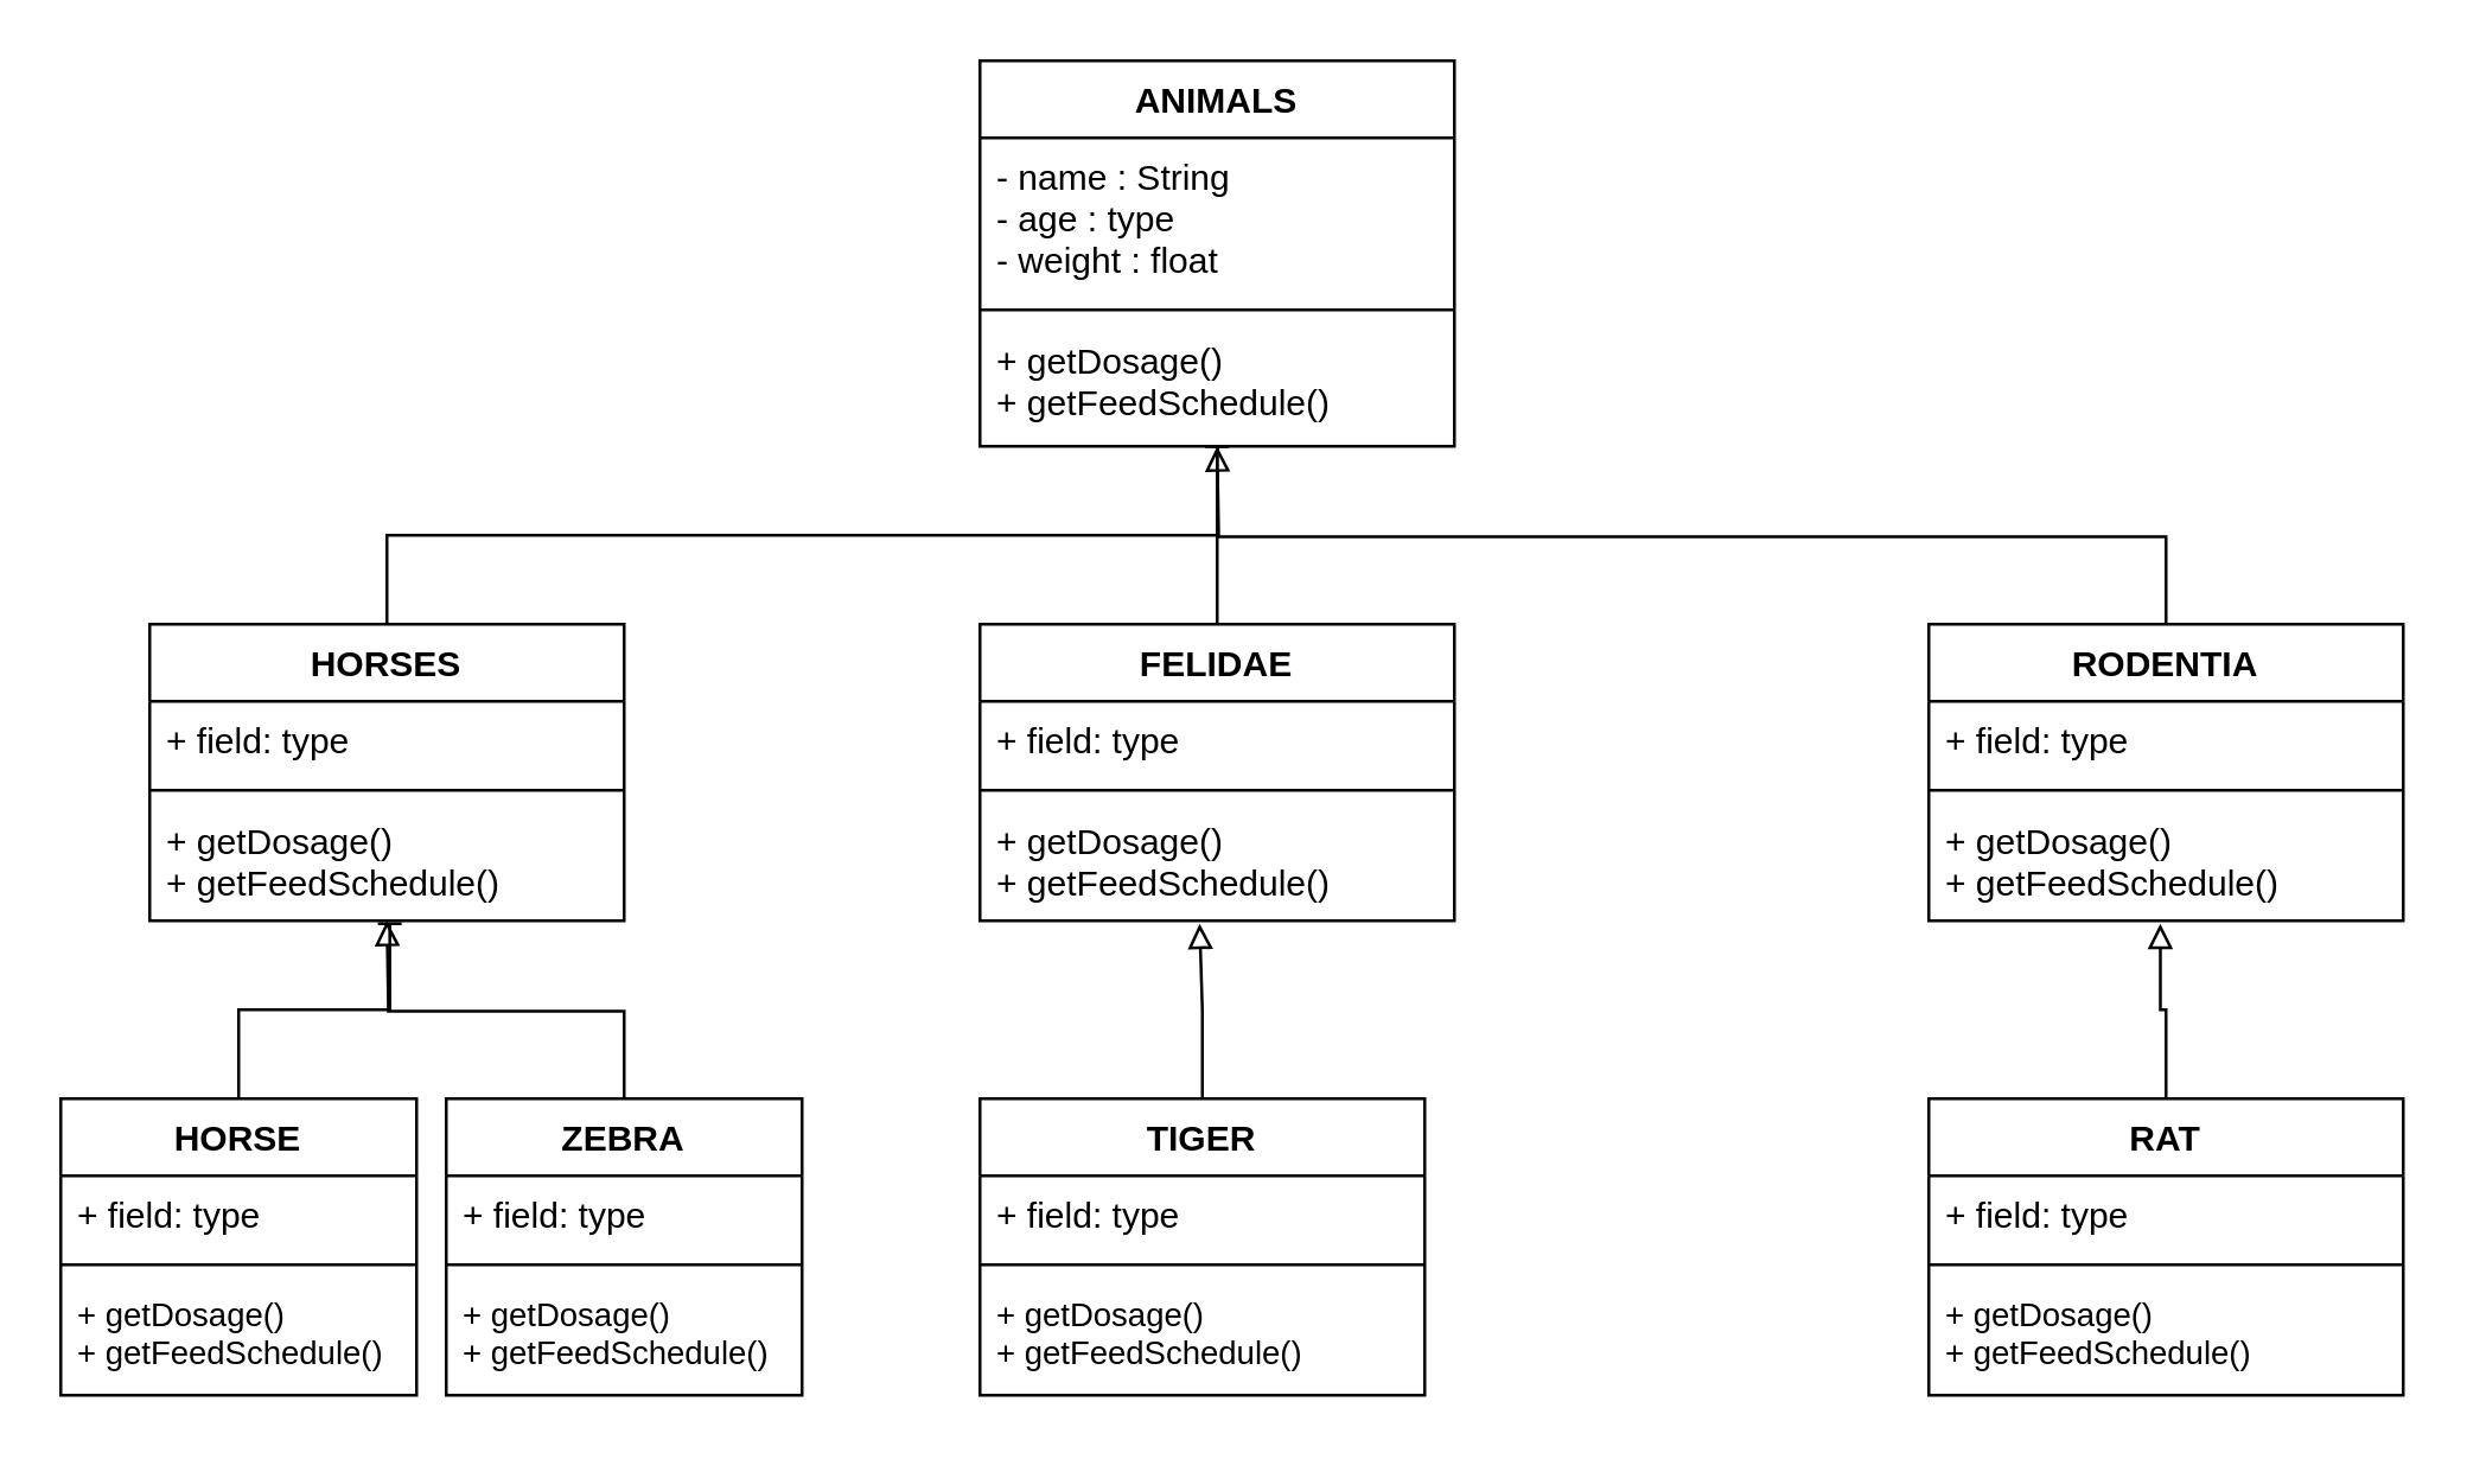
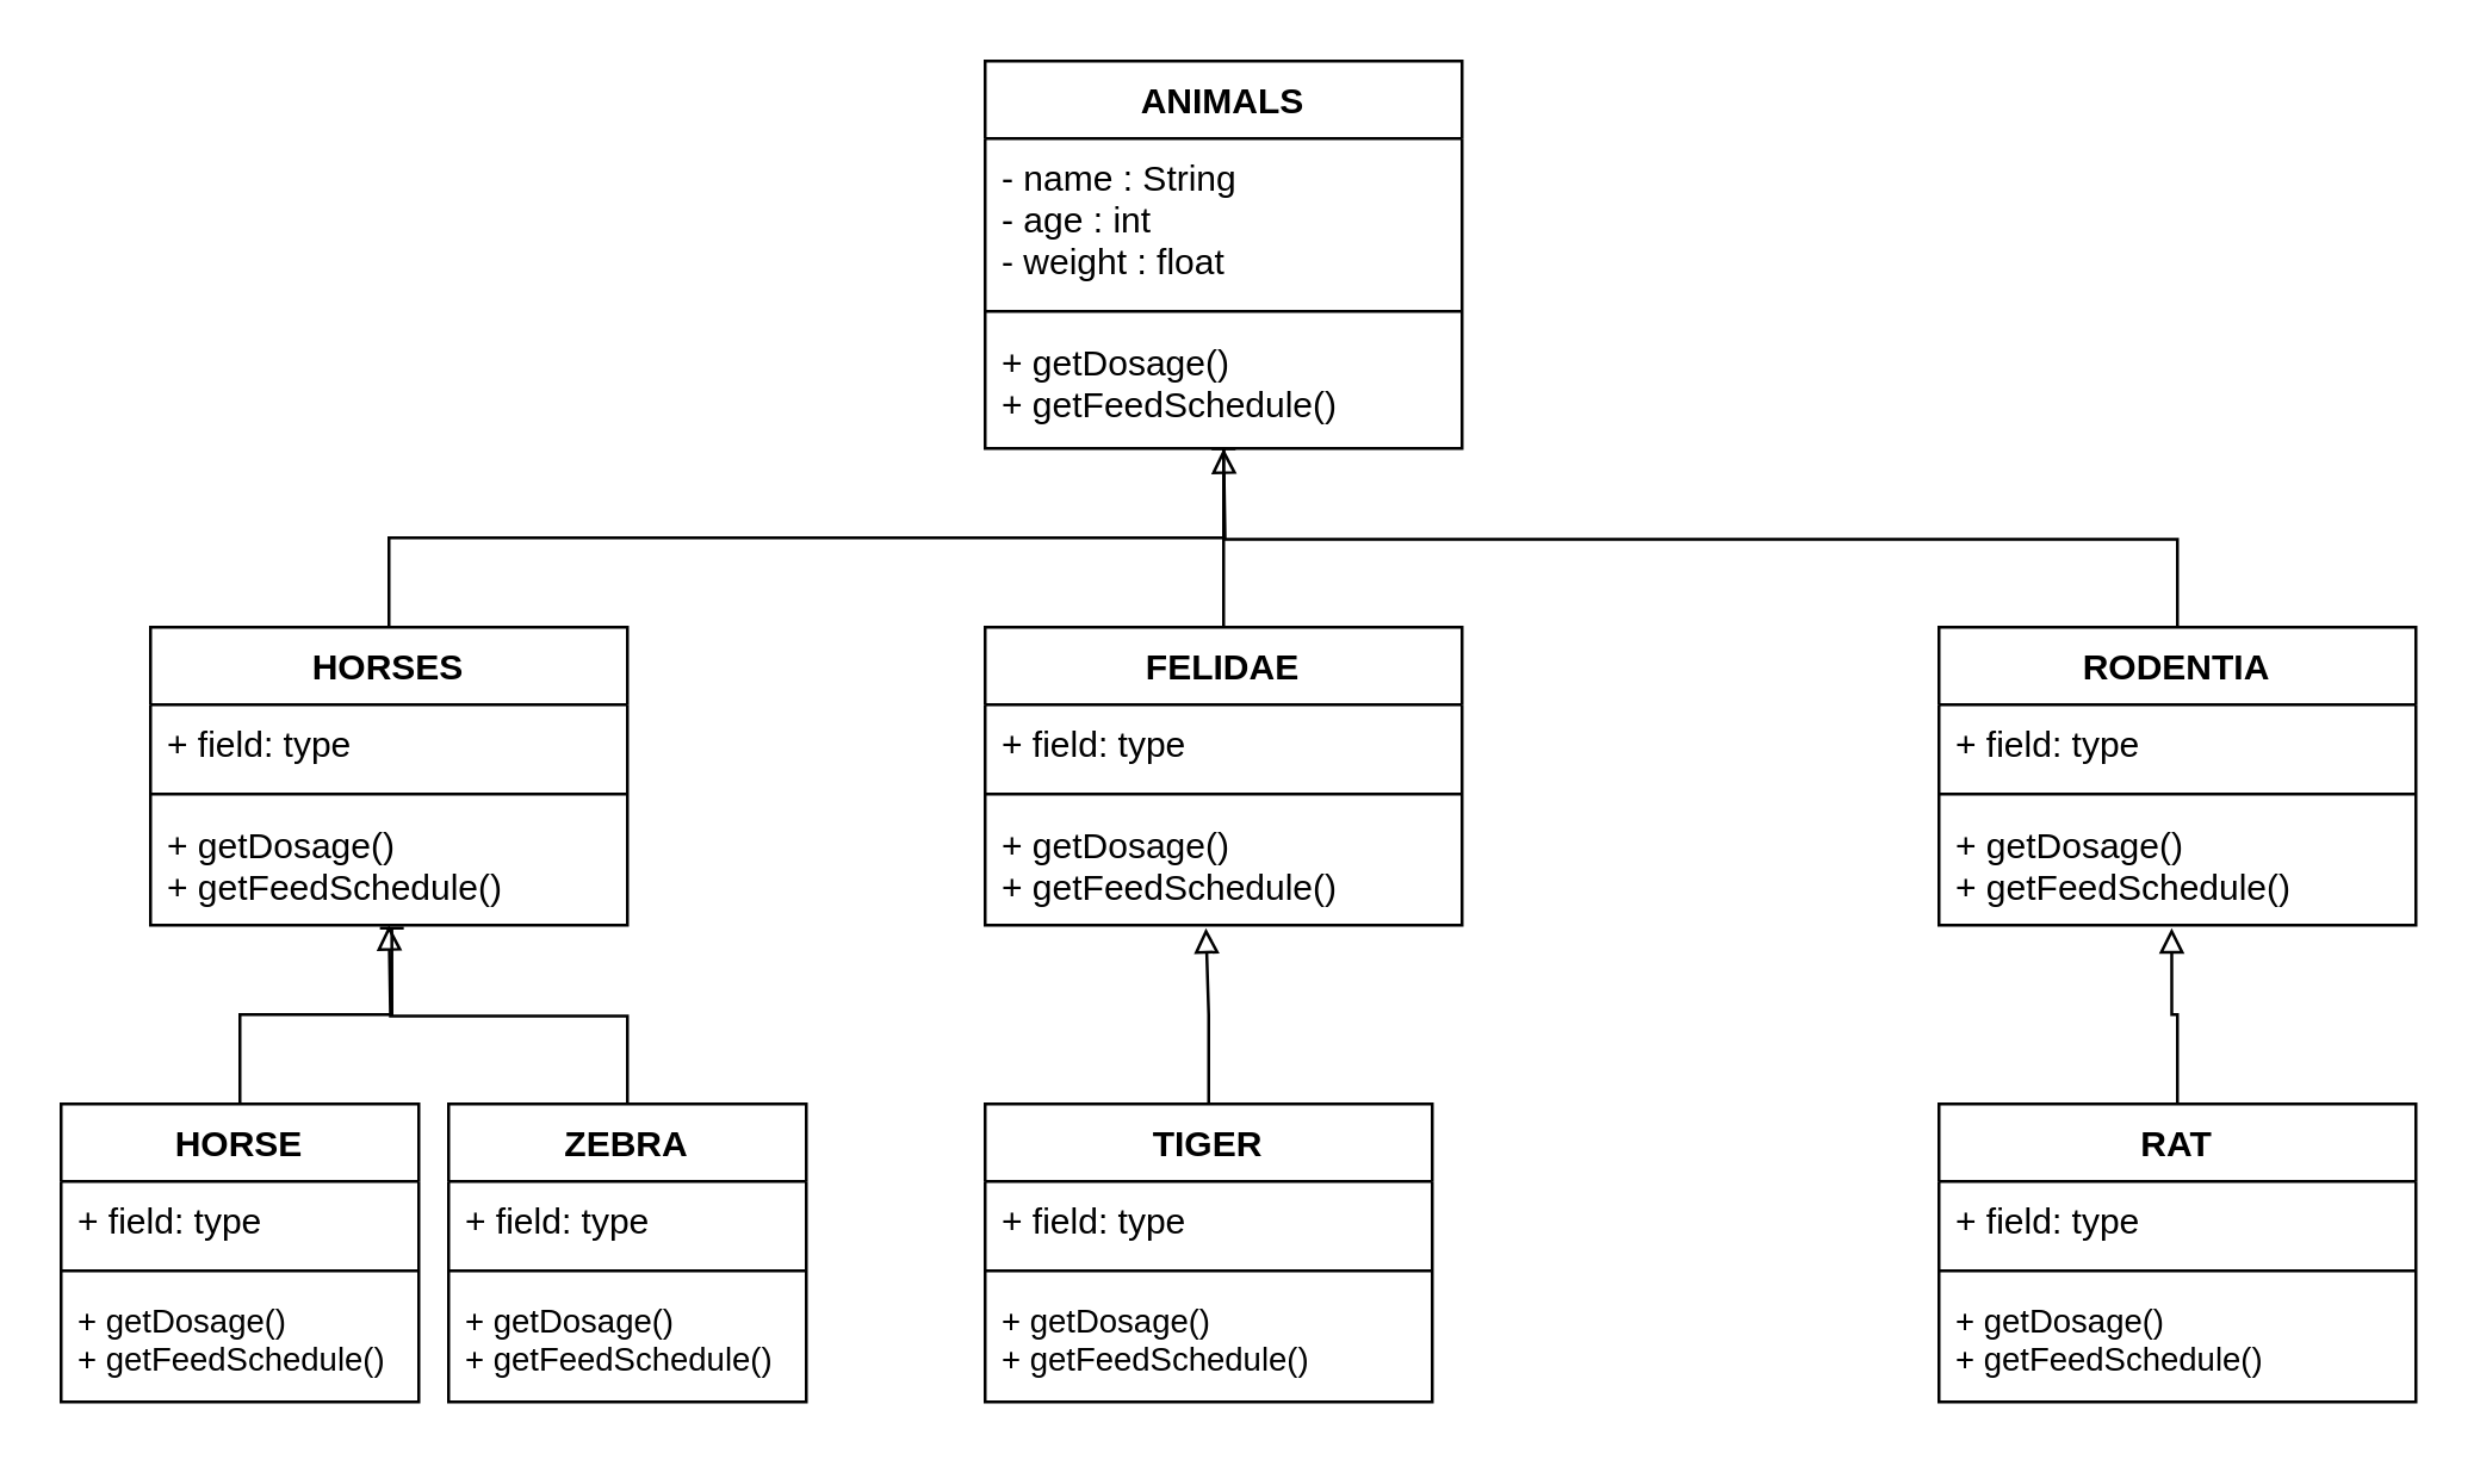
  <mxCell id="0" />
  <mxCell id="1" parent="0" />
  <mxCell id="2" value="ANIMALS" style="swimlane;fontStyle=1;align=center;verticalAlign=top;childLayout=stackLayout;horizontal=1;startSize=26;horizontalStack=0;resizeParent=1;resizeParentMax=0;resizeLast=0;collapsible=1;marginBottom=0;" vertex="1" parent="1"><mxGeometry x="330" y="20" width="160" height="130" as="geometry" /></mxCell>
- <mxCell id="3" value="- name : String&#10;- age : type&#10;- weight : float" style="text;strokeColor=none;fillColor=none;align=left;verticalAlign=top;spacingLeft=4;spacingRight=4;overflow=hidden;rotatable=0;points=[[0,0.5],[1,0.5]];portConstraint=eastwest;" vertex="1" parent="2"><mxGeometry y="26" width="160" height="54" as="geometry" /></mxCell>
+ <mxCell id="3" value="- name : String&#10;- age : int&#10;- weight : float" style="text;strokeColor=none;fillColor=none;align=left;verticalAlign=top;spacingLeft=4;spacingRight=4;overflow=hidden;rotatable=0;points=[[0,0.5],[1,0.5]];portConstraint=eastwest;" vertex="1" parent="2"><mxGeometry y="26" width="160" height="54" as="geometry" /></mxCell>
  <mxCell id="4" value="" style="line;strokeWidth=1;fillColor=none;align=left;verticalAlign=middle;spacingTop=-1;spacingLeft=3;spacingRight=3;rotatable=0;labelPosition=right;points=[];portConstraint=eastwest;" vertex="1" parent="2"><mxGeometry y="80" width="160" height="8" as="geometry" /></mxCell>
  <mxCell id="5" value="+ getDosage()&#10;+ getFeedSchedule()" style="text;strokeColor=none;fillColor=none;align=left;verticalAlign=top;spacingLeft=4;spacingRight=4;overflow=hidden;rotatable=0;points=[[0,0.5],[1,0.5]];portConstraint=eastwest;" vertex="1" parent="2"><mxGeometry y="88" width="160" height="42" as="geometry" /></mxCell>
  <mxCell id="6" style="edgeStyle=orthogonalEdgeStyle;rounded=0;orthogonalLoop=1;jettySize=auto;html=1;exitX=0.5;exitY=0;exitDx=0;exitDy=0;fontSize=11;endArrow=baseDash;endFill=0;strokeColor=#000000;entryX=0.5;entryY=1;entryDx=0;entryDy=0;entryPerimeter=0;" edge="1" parent="1" source="7" target="5"><mxGeometry relative="1" as="geometry"><mxPoint x="410" y="160" as="targetPoint" /></mxGeometry></mxCell>
  <mxCell id="7" value="HORSES" style="swimlane;fontStyle=1;align=center;verticalAlign=top;childLayout=stackLayout;horizontal=1;startSize=26;horizontalStack=0;resizeParent=1;resizeParentMax=0;resizeLast=0;collapsible=1;marginBottom=0;" vertex="1" parent="1"><mxGeometry x="50" y="210" width="160" height="100" as="geometry" /></mxCell>
  <mxCell id="8" value="+ field: type" style="text;strokeColor=none;fillColor=none;align=left;verticalAlign=top;spacingLeft=4;spacingRight=4;overflow=hidden;rotatable=0;points=[[0,0.5],[1,0.5]];portConstraint=eastwest;" vertex="1" parent="7"><mxGeometry y="26" width="160" height="26" as="geometry" /></mxCell>
  <mxCell id="9" value="" style="line;strokeWidth=1;fillColor=none;align=left;verticalAlign=middle;spacingTop=-1;spacingLeft=3;spacingRight=3;rotatable=0;labelPosition=right;points=[];portConstraint=eastwest;" vertex="1" parent="7"><mxGeometry y="52" width="160" height="8" as="geometry" /></mxCell>
  <mxCell id="10" value="+ getDosage()&#10;+ getFeedSchedule()" style="text;strokeColor=none;fillColor=none;align=left;verticalAlign=top;spacingLeft=4;spacingRight=4;overflow=hidden;rotatable=0;points=[[0,0.5],[1,0.5]];portConstraint=eastwest;" vertex="1" parent="7"><mxGeometry y="60" width="160" height="40" as="geometry" /></mxCell>
  <mxCell id="11" style="edgeStyle=orthogonalEdgeStyle;rounded=0;orthogonalLoop=1;jettySize=auto;html=1;exitX=0.5;exitY=0;exitDx=0;exitDy=0;fontSize=11;endArrow=baseDash;endFill=0;strokeColor=#000000;" edge="1" parent="1" source="12"><mxGeometry relative="1" as="geometry"><mxPoint x="410" y="150" as="targetPoint" /></mxGeometry></mxCell>
  <mxCell id="12" value="FELIDAE" style="swimlane;fontStyle=1;align=center;verticalAlign=top;childLayout=stackLayout;horizontal=1;startSize=26;horizontalStack=0;resizeParent=1;resizeParentMax=0;resizeLast=0;collapsible=1;marginBottom=0;" vertex="1" parent="1"><mxGeometry x="330" y="210" width="160" height="100" as="geometry" /></mxCell>
  <mxCell id="13" value="+ field: type" style="text;strokeColor=none;fillColor=none;align=left;verticalAlign=top;spacingLeft=4;spacingRight=4;overflow=hidden;rotatable=0;points=[[0,0.5],[1,0.5]];portConstraint=eastwest;" vertex="1" parent="12"><mxGeometry y="26" width="160" height="26" as="geometry" /></mxCell>
  <mxCell id="14" value="" style="line;strokeWidth=1;fillColor=none;align=left;verticalAlign=middle;spacingTop=-1;spacingLeft=3;spacingRight=3;rotatable=0;labelPosition=right;points=[];portConstraint=eastwest;" vertex="1" parent="12"><mxGeometry y="52" width="160" height="8" as="geometry" /></mxCell>
  <mxCell id="15" value="+ getDosage()&#10;+ getFeedSchedule()" style="text;strokeColor=none;fillColor=none;align=left;verticalAlign=top;spacingLeft=4;spacingRight=4;overflow=hidden;rotatable=0;points=[[0,0.5],[1,0.5]];portConstraint=eastwest;" vertex="1" parent="12"><mxGeometry y="60" width="160" height="40" as="geometry" /></mxCell>
  <mxCell id="16" style="edgeStyle=orthogonalEdgeStyle;rounded=0;orthogonalLoop=1;jettySize=auto;html=1;exitX=0.5;exitY=0;exitDx=0;exitDy=0;fontSize=11;endArrow=block;endFill=0;strokeColor=#000000;" edge="1" parent="1" source="17"><mxGeometry relative="1" as="geometry"><mxPoint x="410" y="150" as="targetPoint" /></mxGeometry></mxCell>
  <mxCell id="17" value="RODENTIA" style="swimlane;fontStyle=1;align=center;verticalAlign=top;childLayout=stackLayout;horizontal=1;startSize=26;horizontalStack=0;resizeParent=1;resizeParentMax=0;resizeLast=0;collapsible=1;marginBottom=0;" vertex="1" parent="1"><mxGeometry x="650" y="210" width="160" height="100" as="geometry" /></mxCell>
  <mxCell id="18" value="+ field: type" style="text;strokeColor=none;fillColor=none;align=left;verticalAlign=top;spacingLeft=4;spacingRight=4;overflow=hidden;rotatable=0;points=[[0,0.5],[1,0.5]];portConstraint=eastwest;" vertex="1" parent="17"><mxGeometry y="26" width="160" height="26" as="geometry" /></mxCell>
  <mxCell id="19" value="" style="line;strokeWidth=1;fillColor=none;align=left;verticalAlign=middle;spacingTop=-1;spacingLeft=3;spacingRight=3;rotatable=0;labelPosition=right;points=[];portConstraint=eastwest;" vertex="1" parent="17"><mxGeometry y="52" width="160" height="8" as="geometry" /></mxCell>
  <mxCell id="20" value="+ getDosage()&#10;+ getFeedSchedule()" style="text;strokeColor=none;fillColor=none;align=left;verticalAlign=top;spacingLeft=4;spacingRight=4;overflow=hidden;rotatable=0;points=[[0,0.5],[1,0.5]];portConstraint=eastwest;" vertex="1" parent="17"><mxGeometry y="60" width="160" height="40" as="geometry" /></mxCell>
  <mxCell id="21" style="edgeStyle=orthogonalEdgeStyle;rounded=0;orthogonalLoop=1;jettySize=auto;html=1;exitX=0.5;exitY=0;exitDx=0;exitDy=0;fontSize=11;endArrow=baseDash;endFill=0;strokeColor=#000000;entryX=0.506;entryY=1.025;entryDx=0;entryDy=0;entryPerimeter=0;" edge="1" parent="1" source="22" target="10"><mxGeometry relative="1" as="geometry"><mxPoint x="130" y="320" as="targetPoint" /></mxGeometry></mxCell>
  <mxCell id="22" value="HORSE" style="swimlane;fontStyle=1;align=center;verticalAlign=top;childLayout=stackLayout;horizontal=1;startSize=26;horizontalStack=0;resizeParent=1;resizeParentMax=0;resizeLast=0;collapsible=1;marginBottom=0;" vertex="1" parent="1"><mxGeometry x="20" y="370" width="120" height="100" as="geometry" /></mxCell>
  <mxCell id="23" value="+ field: type" style="text;strokeColor=none;fillColor=none;align=left;verticalAlign=top;spacingLeft=4;spacingRight=4;overflow=hidden;rotatable=0;points=[[0,0.5],[1,0.5]];portConstraint=eastwest;" vertex="1" parent="22"><mxGeometry y="26" width="120" height="26" as="geometry" /></mxCell>
  <mxCell id="24" value="" style="line;strokeWidth=1;fillColor=none;align=left;verticalAlign=middle;spacingTop=-1;spacingLeft=3;spacingRight=3;rotatable=0;labelPosition=right;points=[];portConstraint=eastwest;" vertex="1" parent="22"><mxGeometry y="52" width="120" height="8" as="geometry" /></mxCell>
  <mxCell id="25" value="+ getDosage()&#10;+ getFeedSchedule()" style="text;strokeColor=none;fillColor=none;align=left;verticalAlign=top;spacingLeft=4;spacingRight=4;overflow=hidden;rotatable=0;points=[[0,0.5],[1,0.5]];portConstraint=eastwest;fontSize=11;" vertex="1" parent="22"><mxGeometry y="60" width="120" height="40" as="geometry" /></mxCell>
  <mxCell id="26" style="edgeStyle=orthogonalEdgeStyle;rounded=0;orthogonalLoop=1;jettySize=auto;html=1;exitX=0.5;exitY=0;exitDx=0;exitDy=0;fontSize=11;endArrow=block;endFill=0;strokeColor=#000000;" edge="1" parent="1" source="27"><mxGeometry relative="1" as="geometry"><mxPoint x="130" y="310" as="targetPoint" /></mxGeometry></mxCell>
  <mxCell id="27" value="ZEBRA" style="swimlane;fontStyle=1;align=center;verticalAlign=top;childLayout=stackLayout;horizontal=1;startSize=26;horizontalStack=0;resizeParent=1;resizeParentMax=0;resizeLast=0;collapsible=1;marginBottom=0;" vertex="1" parent="1"><mxGeometry x="150" y="370" width="120" height="100" as="geometry" /></mxCell>
  <mxCell id="28" value="+ field: type" style="text;strokeColor=none;fillColor=none;align=left;verticalAlign=top;spacingLeft=4;spacingRight=4;overflow=hidden;rotatable=0;points=[[0,0.5],[1,0.5]];portConstraint=eastwest;" vertex="1" parent="27"><mxGeometry y="26" width="120" height="26" as="geometry" /></mxCell>
  <mxCell id="29" value="" style="line;strokeWidth=1;fillColor=none;align=left;verticalAlign=middle;spacingTop=-1;spacingLeft=3;spacingRight=3;rotatable=0;labelPosition=right;points=[];portConstraint=eastwest;" vertex="1" parent="27"><mxGeometry y="52" width="120" height="8" as="geometry" /></mxCell>
  <mxCell id="30" value="+ getDosage()&#10;+ getFeedSchedule()" style="text;strokeColor=none;fillColor=none;align=left;verticalAlign=top;spacingLeft=4;spacingRight=4;overflow=hidden;rotatable=0;points=[[0,0.5],[1,0.5]];portConstraint=eastwest;fontSize=11;" vertex="1" parent="27"><mxGeometry y="60" width="120" height="40" as="geometry" /></mxCell>
  <mxCell id="31" style="edgeStyle=orthogonalEdgeStyle;rounded=0;orthogonalLoop=1;jettySize=auto;html=1;exitX=0.5;exitY=0;exitDx=0;exitDy=0;fontSize=11;endArrow=block;endFill=0;strokeColor=#000000;entryX=0.463;entryY=1.025;entryDx=0;entryDy=0;entryPerimeter=0;" edge="1" parent="1" source="32" target="15"><mxGeometry relative="1" as="geometry"><mxPoint x="405" y="320" as="targetPoint" /></mxGeometry></mxCell>
  <mxCell id="32" value="TIGER" style="swimlane;fontStyle=1;align=center;verticalAlign=top;childLayout=stackLayout;horizontal=1;startSize=26;horizontalStack=0;resizeParent=1;resizeParentMax=0;resizeLast=0;collapsible=1;marginBottom=0;" vertex="1" parent="1"><mxGeometry x="330" y="370" width="150" height="100" as="geometry" /></mxCell>
  <mxCell id="33" value="+ field: type" style="text;strokeColor=none;fillColor=none;align=left;verticalAlign=top;spacingLeft=4;spacingRight=4;overflow=hidden;rotatable=0;points=[[0,0.5],[1,0.5]];portConstraint=eastwest;" vertex="1" parent="32"><mxGeometry y="26" width="150" height="26" as="geometry" /></mxCell>
  <mxCell id="34" value="" style="line;strokeWidth=1;fillColor=none;align=left;verticalAlign=middle;spacingTop=-1;spacingLeft=3;spacingRight=3;rotatable=0;labelPosition=right;points=[];portConstraint=eastwest;" vertex="1" parent="32"><mxGeometry y="52" width="150" height="8" as="geometry" /></mxCell>
  <mxCell id="35" value="+ getDosage()&#10;+ getFeedSchedule()" style="text;strokeColor=none;fillColor=none;align=left;verticalAlign=top;spacingLeft=4;spacingRight=4;overflow=hidden;rotatable=0;points=[[0,0.5],[1,0.5]];portConstraint=eastwest;fontSize=11;" vertex="1" parent="32"><mxGeometry y="60" width="150" height="40" as="geometry" /></mxCell>
  <mxCell id="36" style="edgeStyle=orthogonalEdgeStyle;rounded=0;orthogonalLoop=1;jettySize=auto;html=1;exitX=0.5;exitY=0;exitDx=0;exitDy=0;fontSize=11;endArrow=block;endFill=0;strokeColor=#000000;entryX=0.488;entryY=1.025;entryDx=0;entryDy=0;entryPerimeter=0;" edge="1" parent="1" source="37" target="20"><mxGeometry relative="1" as="geometry"><mxPoint x="730" y="320" as="targetPoint" /></mxGeometry></mxCell>
  <mxCell id="37" value="RAT" style="swimlane;fontStyle=1;align=center;verticalAlign=top;childLayout=stackLayout;horizontal=1;startSize=26;horizontalStack=0;resizeParent=1;resizeParentMax=0;resizeLast=0;collapsible=1;marginBottom=0;" vertex="1" parent="1"><mxGeometry x="650" y="370" width="160" height="100" as="geometry" /></mxCell>
  <mxCell id="38" value="+ field: type" style="text;strokeColor=none;fillColor=none;align=left;verticalAlign=top;spacingLeft=4;spacingRight=4;overflow=hidden;rotatable=0;points=[[0,0.5],[1,0.5]];portConstraint=eastwest;" vertex="1" parent="37"><mxGeometry y="26" width="160" height="26" as="geometry" /></mxCell>
  <mxCell id="39" value="" style="line;strokeWidth=1;fillColor=none;align=left;verticalAlign=middle;spacingTop=-1;spacingLeft=3;spacingRight=3;rotatable=0;labelPosition=right;points=[];portConstraint=eastwest;" vertex="1" parent="37"><mxGeometry y="52" width="160" height="8" as="geometry" /></mxCell>
  <mxCell id="40" value="+ getDosage()&#10;+ getFeedSchedule()" style="text;strokeColor=none;fillColor=none;align=left;verticalAlign=top;spacingLeft=4;spacingRight=4;overflow=hidden;rotatable=0;points=[[0,0.5],[1,0.5]];portConstraint=eastwest;fontSize=11;" vertex="1" parent="37"><mxGeometry y="60" width="160" height="40" as="geometry" /></mxCell>
